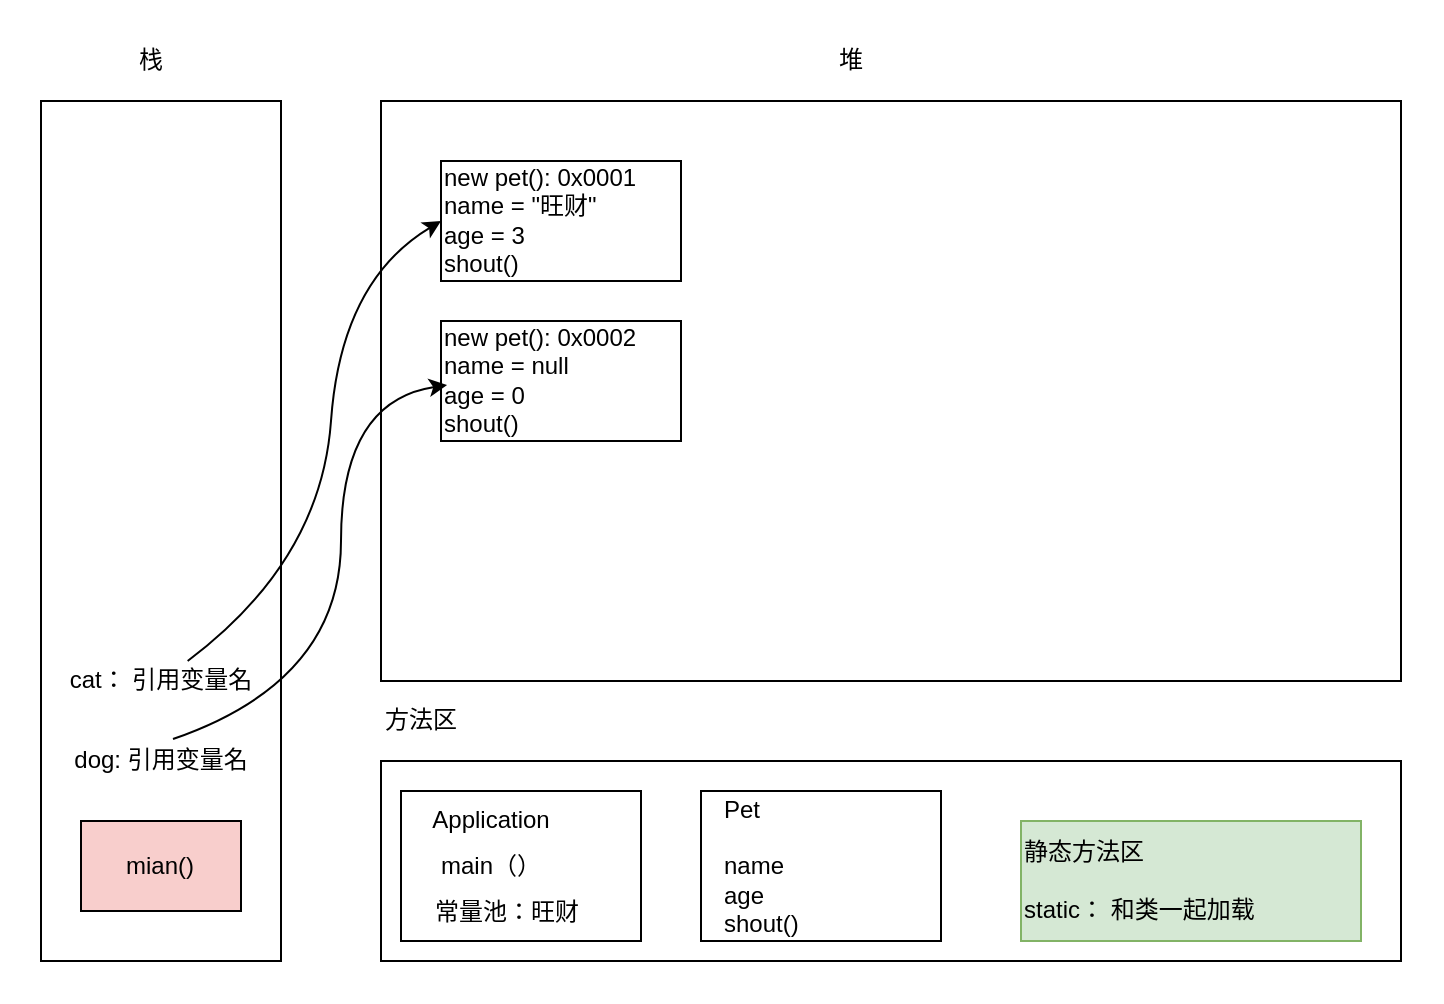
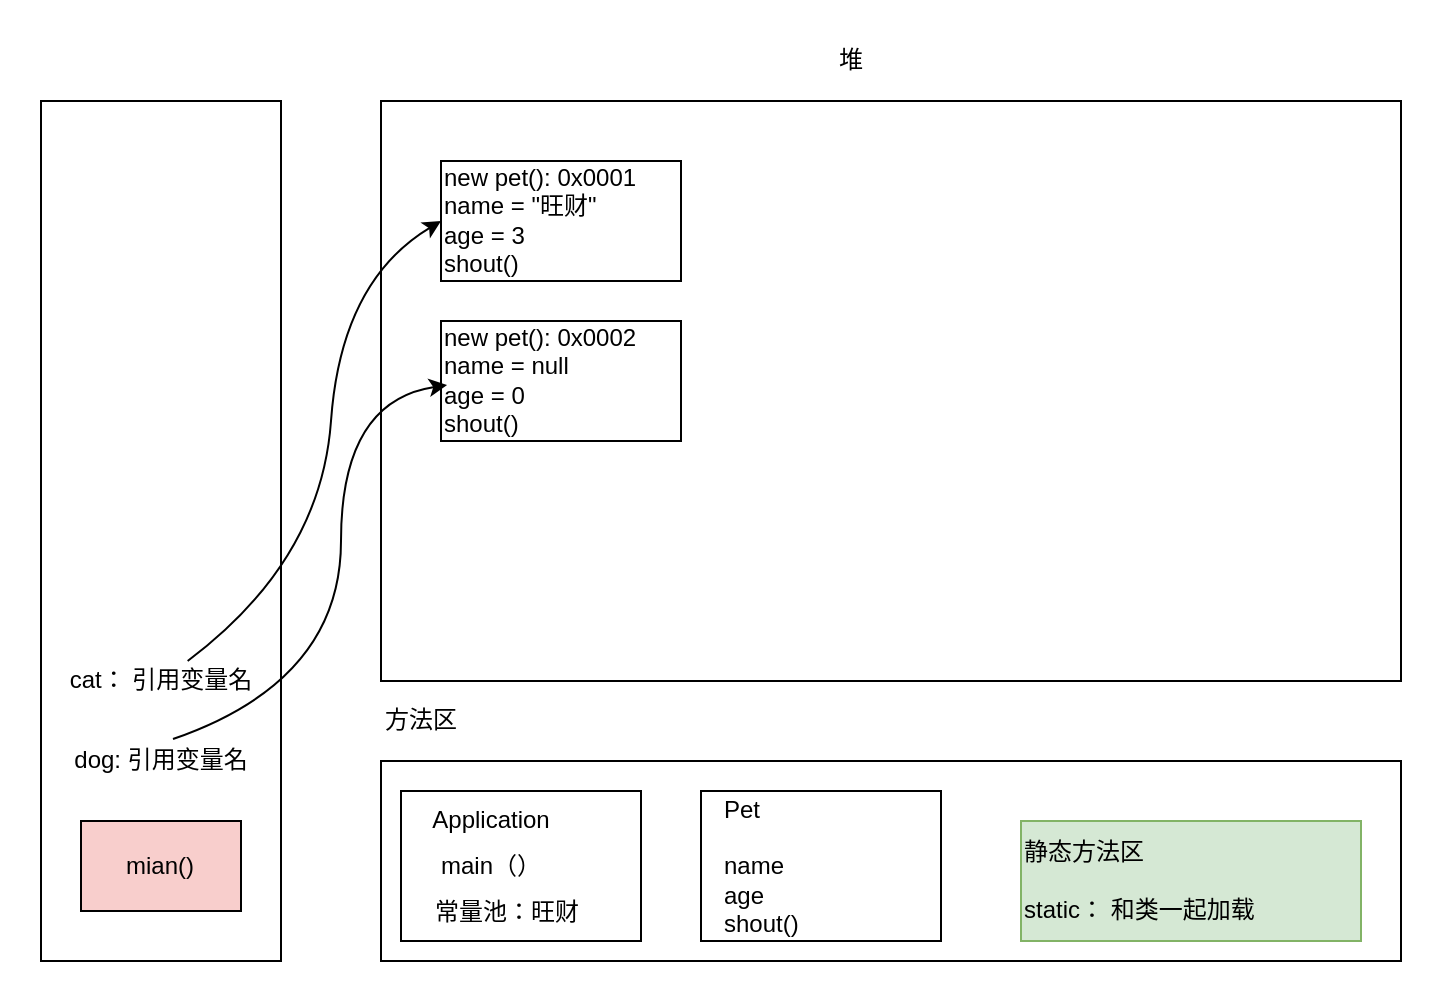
  <mxCell id="0" />
  <mxCell id="1" parent="0" />
  <mxCell id="2" value="" style="rounded=0;whiteSpace=wrap;html=1;" vertex="1" parent="1"><mxGeometry x="20" y="50" width="120" height="430" as="geometry" /></mxCell>
  <mxCell id="3" value="" style="rounded=0;whiteSpace=wrap;html=1;" vertex="1" parent="1"><mxGeometry x="190" y="50" width="510" height="290" as="geometry" /></mxCell>
  <mxCell id="4" value="" style="rounded=0;whiteSpace=wrap;html=1;" vertex="1" parent="1"><mxGeometry x="190" y="380" width="510" height="100" as="geometry" /></mxCell>
  <mxCell id="5" value="堆" style="text;html=1;align=center;verticalAlign=middle;resizable=0;points=[];autosize=1;strokeColor=none;" vertex="1" parent="1"><mxGeometry x="410" y="20" width="30" height="20" as="geometry" /></mxCell>
- <mxCell id="6" value="栈" style="text;html=1;align=center;verticalAlign=middle;resizable=0;points=[];autosize=1;strokeColor=none;" vertex="1" parent="1"><mxGeometry x="60" y="20" width="30" height="20" as="geometry" /></mxCell>
  <mxCell id="7" value="方法区" style="text;html=1;align=center;verticalAlign=middle;resizable=0;points=[];autosize=1;strokeColor=none;" vertex="1" parent="1"><mxGeometry x="185" y="350" width="50" height="20" as="geometry" /></mxCell>
  <mxCell id="8" value="mian()" style="rounded=0;whiteSpace=wrap;html=1;fillColor=#f8cecc;" vertex="1" parent="1"><mxGeometry x="40" y="410" width="80" height="45" as="geometry" /></mxCell>
  <mxCell id="9" value="dog: 引用变量名" style="text;html=1;align=center;verticalAlign=middle;resizable=0;points=[];autosize=1;strokeColor=none;" vertex="1" parent="1"><mxGeometry x="30" y="370" width="100" height="20" as="geometry" /></mxCell>
  <mxCell id="10" value="cat： 引用变量名" style="text;html=1;align=center;verticalAlign=middle;resizable=0;points=[];autosize=1;strokeColor=none;" vertex="1" parent="1"><mxGeometry x="25" y="330" width="110" height="20" as="geometry" /></mxCell>
  <mxCell id="11" value="" style="rounded=0;whiteSpace=wrap;html=1;" vertex="1" parent="1"><mxGeometry x="200" y="395" width="120" height="75" as="geometry" /></mxCell>
  <mxCell id="12" value="Application" style="text;html=1;align=center;verticalAlign=middle;resizable=0;points=[];autosize=1;strokeColor=none;" vertex="1" parent="1"><mxGeometry x="210" y="400" width="70" height="20" as="geometry" /></mxCell>
  <mxCell id="13" value="main（）" style="text;html=1;align=center;verticalAlign=middle;resizable=0;points=[];autosize=1;strokeColor=none;" vertex="1" parent="1"><mxGeometry x="210" y="422.5" width="70" height="20" as="geometry" /></mxCell>
  <mxCell id="14" value="常量池：旺财" style="text;html=1;align=center;verticalAlign=middle;resizable=0;points=[];autosize=1;strokeColor=none;" vertex="1" parent="1"><mxGeometry x="208" y="446" width="90" height="20" as="geometry" /></mxCell>
  <mxCell id="15" value="" style="rounded=0;whiteSpace=wrap;html=1;" vertex="1" parent="1"><mxGeometry x="350" y="395" width="120" height="75" as="geometry" /></mxCell>
  <mxCell id="16" value="Pet&lt;br&gt;&lt;br&gt;name&lt;br&gt;age&lt;br&gt;shout()" style="text;html=1;align=left;verticalAlign=middle;resizable=0;points=[];autosize=1;strokeColor=none;" vertex="1" parent="1"><mxGeometry x="360" y="392.5" width="50" height="80" as="geometry" /></mxCell>
  <mxCell id="17" value="静态方法区&lt;br&gt;&lt;br&gt;static： 和类一起加载" style="rounded=0;whiteSpace=wrap;html=1;align=left;labelBackgroundColor=none;fillColor=#d5e8d4;strokeColor=#82b366;" vertex="1" parent="1"><mxGeometry x="510" y="410" width="170" height="60" as="geometry" /></mxCell>
  <mxCell id="18" value="new pet(): 0x0001&lt;br&gt;name = &quot;旺财&quot;&lt;br&gt;age = 3&lt;br&gt;shout()" style="rounded=0;whiteSpace=wrap;html=1;align=left;" vertex="1" parent="1"><mxGeometry x="220" y="80" width="120" height="60" as="geometry" /></mxCell>
  <mxCell id="19" value="new pet(): 0x0002&lt;br&gt;name = null&lt;br&gt;age = 0&lt;br&gt;shout()" style="rounded=0;whiteSpace=wrap;html=1;align=left;" vertex="1" parent="1"><mxGeometry x="220" y="160" width="120" height="60" as="geometry" /></mxCell>
  <mxCell id="20" value="" style="curved=1;endArrow=classic;html=1;entryX=0;entryY=0.5;entryDx=0;entryDy=0;" edge="1" parent="1" source="10" target="18"><mxGeometry width="50" height="50" relative="1" as="geometry"><mxPoint x="170" y="300" as="sourcePoint" /><mxPoint x="400" y="230" as="targetPoint" /><Array as="points"><mxPoint x="160" y="280" /><mxPoint x="170" y="140" /></Array></mxGeometry></mxCell>
  <mxCell id="21" value="" style="curved=1;endArrow=classic;html=1;exitX=0.56;exitY=-0.05;exitDx=0;exitDy=0;exitPerimeter=0;entryX=0;entryY=0.5;entryDx=0;entryDy=0;" edge="1" parent="1" source="9"><mxGeometry width="50" height="50" relative="1" as="geometry"><mxPoint x="140" y="420" as="sourcePoint" /><mxPoint x="223.02" y="192" as="targetPoint" /><Array as="points"><mxPoint x="170" y="340" /><mxPoint x="170" y="200" /></Array></mxGeometry></mxCell>
